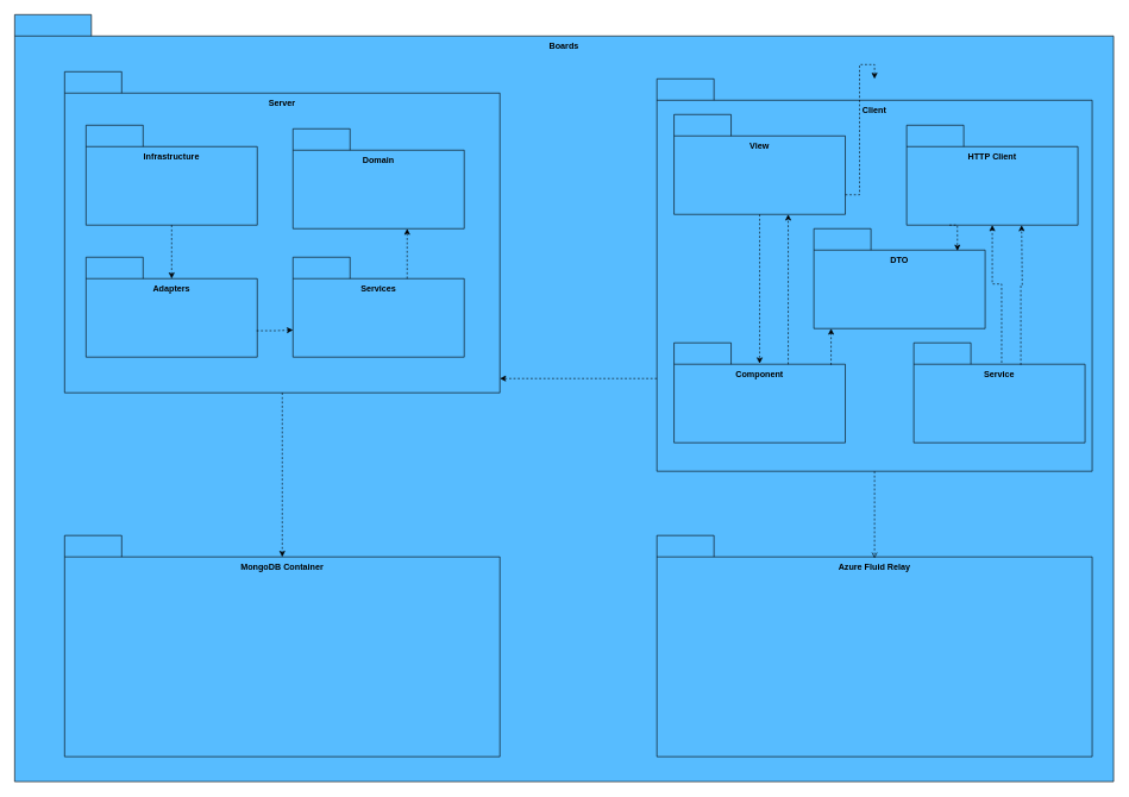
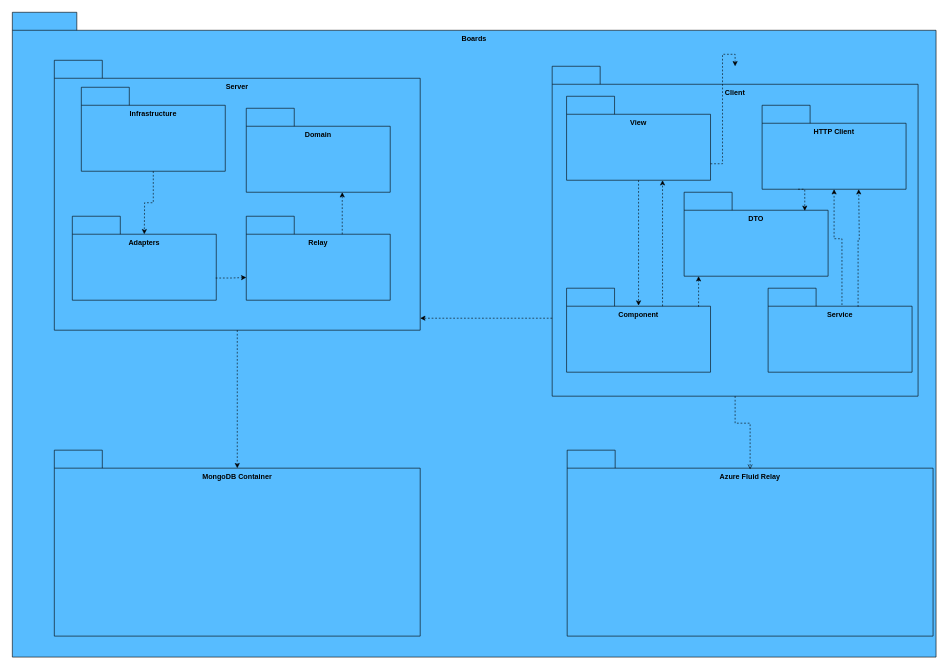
  <mxCell id="0" />
  <mxCell id="1" parent="0" />
  <mxCell id="2" value="Boards" style="shape=folder;fontStyle=1;tabWidth=80;tabHeight=30;tabPosition=left;html=1;boundedLbl=1;whiteSpace=wrap;fillColor=#57BCFF;verticalAlign=top;" vertex="1" parent="1"><mxGeometry x="20" y="20" width="1540" height="1075" as="geometry" /></mxCell>
  <mxCell id="3" value="Server" style="shape=folder;fontStyle=1;tabWidth=80;tabHeight=30;tabPosition=left;html=1;boundedLbl=1;whiteSpace=wrap;fillColor=#57BCFF;verticalAlign=top;" vertex="1" parent="1"><mxGeometry x="90" y="100" width="610" height="450" as="geometry" /></mxCell>
- <mxCell id="4" value="Services" style="shape=folder;fontStyle=1;tabWidth=80;tabHeight=30;tabPosition=left;html=1;boundedLbl=1;whiteSpace=wrap;fillColor=#57BCFF;verticalAlign=top;" vertex="1" parent="1"><mxGeometry y="360" width="240" height="140" as="geometry" x="410" /></mxCell>
+ <mxCell id="4" value="Relay" style="shape=folder;fontStyle=1;tabWidth=80;tabHeight=30;tabPosition=left;html=1;boundedLbl=1;whiteSpace=wrap;fillColor=#57BCFF;verticalAlign=top;" vertex="1" parent="1"><mxGeometry y="360" width="240" height="140" as="geometry" x="410" /></mxCell>
  <mxCell id="5" value="MongoDB Container" style="shape=folder;fontStyle=1;tabWidth=80;tabHeight=30;tabPosition=left;html=1;boundedLbl=1;whiteSpace=wrap;fillColor=#57BCFF;verticalAlign=top;" vertex="1" parent="1"><mxGeometry x="90" y="750" width="610" height="310" as="geometry" /></mxCell>
  <mxCell id="6" value="Client" style="shape=folder;fontStyle=1;tabWidth=80;tabHeight=30;tabPosition=left;html=1;boundedLbl=1;whiteSpace=wrap;fillColor=#57BCFF;verticalAlign=top;" vertex="1" parent="1"><mxGeometry x="920" y="110" width="610" height="550" as="geometry" /></mxCell>
  <mxCell id="7" value="View" style="shape=folder;fontStyle=1;tabWidth=80;tabHeight=30;tabPosition=left;html=1;boundedLbl=1;whiteSpace=wrap;fillColor=#57BCFF;verticalAlign=top;" vertex="1" parent="1"><mxGeometry x="944" y="160" width="240" height="140" as="geometry" /></mxCell>
  <mxCell id="8" value="HTTP Client" style="shape=folder;fontStyle=1;tabWidth=80;tabHeight=30;tabPosition=left;html=1;boundedLbl=1;whiteSpace=wrap;fillColor=#57BCFF;verticalAlign=top;" vertex="1" parent="1"><mxGeometry x="1270" y="175" width="240" height="140" as="geometry" /></mxCell>
  <mxCell id="9" value="Service" style="shape=folder;fontStyle=1;tabWidth=80;tabHeight=30;tabPosition=left;html=1;boundedLbl=1;whiteSpace=wrap;fillColor=#57BCFF;verticalAlign=top;" vertex="1" parent="1"><mxGeometry x="1280" y="480" width="240" height="140" as="geometry" /></mxCell>
  <mxCell id="10" value="Component" style="shape=folder;fontStyle=1;tabWidth=80;tabHeight=30;tabPosition=left;html=1;boundedLbl=1;whiteSpace=wrap;fillColor=#57BCFF;verticalAlign=top;" vertex="1" parent="1"><mxGeometry x="944" y="480" width="240" height="140" as="geometry" /></mxCell>
  <mxCell id="11" value="DTO" style="shape=folder;fontStyle=1;tabWidth=80;tabHeight=30;tabPosition=left;html=1;boundedLbl=1;whiteSpace=wrap;fillColor=#57BCFF;verticalAlign=top;" vertex="1" parent="1"><mxGeometry x="1140" y="320" width="240" height="140" as="geometry" /></mxCell>
- <mxCell id="12" value="Azure Fluid Relay" style="shape=folder;fontStyle=1;tabWidth=80;tabHeight=30;tabPosition=left;html=1;boundedLbl=1;whiteSpace=wrap;fillColor=#57BCFF;verticalAlign=top;" vertex="1" parent="1"><mxGeometry x="920" y="750" width="610" height="310" as="geometry" /></mxCell>
+ <mxCell id="12" value="Azure Fluid Relay" style="shape=folder;fontStyle=1;tabWidth=80;tabHeight=30;tabPosition=left;html=1;boundedLbl=1;whiteSpace=wrap;fillColor=#57BCFF;verticalAlign=top;" vertex="1" parent="1"><mxGeometry x="945" y="750" width="610" height="310" as="geometry" /></mxCell>
  <mxCell id="13" value="Domain" style="shape=folder;fontStyle=1;tabWidth=80;tabHeight=30;tabPosition=left;html=1;boundedLbl=1;whiteSpace=wrap;fillColor=#57BCFF;verticalAlign=top;" vertex="1" parent="1"><mxGeometry y="180" width="240" height="140" as="geometry" x="410" /></mxCell>
  <mxCell id="14" value="Adapters" style="shape=folder;fontStyle=1;tabWidth=80;tabHeight=30;tabPosition=left;html=1;boundedLbl=1;whiteSpace=wrap;fillColor=#57BCFF;verticalAlign=top;" vertex="1" parent="1"><mxGeometry x="120" y="360" width="240" height="140" as="geometry" /></mxCell>
- <mxCell id="15" value="Infrastructure" style="shape=folder;fontStyle=1;tabWidth=80;tabHeight=30;tabPosition=left;html=1;boundedLbl=1;whiteSpace=wrap;fillColor=#57BCFF;verticalAlign=top;" vertex="1" parent="1"><mxGeometry x="120" y="175" width="240" height="140" as="geometry" /></mxCell>
+ <mxCell id="15" value="Infrastructure" style="shape=folder;fontStyle=1;tabWidth=80;tabHeight=30;tabPosition=left;html=1;boundedLbl=1;whiteSpace=wrap;fillColor=#57BCFF;verticalAlign=top;" vertex="1" parent="1"><mxGeometry x="135" y="145" width="240" height="140" as="geometry" /></mxCell>
  <mxCell id="16" style="edgeStyle=orthogonalEdgeStyle;rounded=0;orthogonalLoop=1;jettySize=auto;html=1;exitX=0.5;exitY=1;exitDx=0;exitDy=0;exitPerimeter=0;dashed=1;" edge="1" parent="1" source="15"><mxGeometry relative="1" as="geometry"><mxPoint x="240" y="390" as="targetPoint" /></mxGeometry></mxCell>
  <mxCell id="17" style="edgeStyle=orthogonalEdgeStyle;rounded=0;orthogonalLoop=1;jettySize=auto;html=1;exitX=0.996;exitY=0.736;exitDx=0;exitDy=0;exitPerimeter=0;entryX=0;entryY=0.729;entryDx=0;entryDy=0;entryPerimeter=0;dashed=1;" edge="1" parent="1" source="14" target="4"><mxGeometry relative="1" as="geometry" /></mxCell>
  <mxCell id="18" style="edgeStyle=orthogonalEdgeStyle;rounded=0;orthogonalLoop=1;jettySize=auto;html=1;exitX=0;exitY=0;exitDx=160;exitDy=30;exitPerimeter=0;dashed=1;" edge="1" parent="1"><mxGeometry relative="1" as="geometry"><mxPoint x="570" y="390" as="sourcePoint" /><mxPoint x="570" y="320" as="targetPoint" /></mxGeometry></mxCell>
  <mxCell id="19" style="edgeStyle=orthogonalEdgeStyle;rounded=0;orthogonalLoop=1;jettySize=auto;html=1;exitX=0.5;exitY=1;exitDx=0;exitDy=0;exitPerimeter=0;entryX=0.5;entryY=0.097;entryDx=0;entryDy=0;entryPerimeter=0;dashed=1;" edge="1" parent="1" source="3" target="5"><mxGeometry relative="1" as="geometry" /></mxCell>
  <mxCell id="20" style="edgeStyle=orthogonalEdgeStyle;rounded=0;orthogonalLoop=1;jettySize=auto;html=1;exitX=0.5;exitY=1;exitDx=0;exitDy=0;exitPerimeter=0;entryX=0.5;entryY=0.103;entryDx=0;entryDy=0;entryPerimeter=0;dashed=1;endArrow=open;" edge="1" parent="1" source="6" target="12"><mxGeometry relative="1" as="geometry" /></mxCell>
  <mxCell id="21" style="edgeStyle=orthogonalEdgeStyle;rounded=0;orthogonalLoop=1;jettySize=auto;html=1;exitX=0;exitY=0;exitDx=0;exitDy=420;exitPerimeter=0;dashed=1;" edge="1" parent="1" source="6"><mxGeometry relative="1" as="geometry"><mxPoint x="700" y="530" as="targetPoint" /></mxGeometry></mxCell>
  <mxCell id="22" style="edgeStyle=orthogonalEdgeStyle;rounded=0;orthogonalLoop=1;jettySize=auto;html=1;exitX=0;exitY=0;exitDx=240;exitDy=112.5;exitPerimeter=0;dashed=1;" edge="1" parent="1" source="7" target="6"><mxGeometry relative="1" as="geometry" /></mxCell>
  <mxCell id="23" style="edgeStyle=orthogonalEdgeStyle;rounded=0;orthogonalLoop=1;jettySize=auto;html=1;exitX=0.25;exitY=1;exitDx=0;exitDy=0;exitPerimeter=0;entryX=0.838;entryY=0.221;entryDx=0;entryDy=0;entryPerimeter=0;dashed=1;" edge="1" parent="1" source="8" target="11"><mxGeometry relative="1" as="geometry" /></mxCell>
  <mxCell id="24" style="edgeStyle=orthogonalEdgeStyle;rounded=0;orthogonalLoop=1;jettySize=auto;html=1;dashed=1;exitX=0.917;exitY=0.221;exitDx=0;exitDy=0;exitPerimeter=0;" edge="1" parent="1" source="10"><mxGeometry relative="1" as="geometry"><mxPoint x="1164" y="500" as="sourcePoint" /><mxPoint x="1164" y="460" as="targetPoint" /></mxGeometry></mxCell>
  <mxCell id="25" style="edgeStyle=orthogonalEdgeStyle;rounded=0;orthogonalLoop=1;jettySize=auto;html=1;exitX=0.513;exitY=0.2;exitDx=0;exitDy=0;exitPerimeter=0;dashed=1;" edge="1" parent="1" source="9" target="8"><mxGeometry relative="1" as="geometry" /></mxCell>
  <mxCell id="26" style="edgeStyle=orthogonalEdgeStyle;rounded=0;orthogonalLoop=1;jettySize=auto;html=1;exitX=0.5;exitY=1;exitDx=0;exitDy=0;exitPerimeter=0;entryX=0.5;entryY=0.207;entryDx=0;entryDy=0;entryPerimeter=0;dashed=1;" edge="1" parent="1" source="7" target="10"><mxGeometry relative="1" as="geometry" /></mxCell>
  <mxCell id="27" style="edgeStyle=orthogonalEdgeStyle;rounded=0;orthogonalLoop=1;jettySize=auto;html=1;exitX=0;exitY=0;exitDx=160;exitDy=30;exitPerimeter=0;dashed=1;" edge="1" parent="1" source="10"><mxGeometry relative="1" as="geometry"><mxPoint x="1104" y="300" as="targetPoint" /></mxGeometry></mxCell>
  <mxCell id="28" style="edgeStyle=orthogonalEdgeStyle;rounded=0;orthogonalLoop=1;jettySize=auto;html=1;dashed=1;entryX=0.671;entryY=1.029;entryDx=0;entryDy=0;entryPerimeter=0;exitX=0;exitY=0;exitDx=160;exitDy=30;exitPerimeter=0;" edge="1" parent="1"><mxGeometry relative="1" as="geometry"><mxPoint x="1430" y="510.94" as="sourcePoint" /><mxPoint x="1431.04" y="315" as="targetPoint" /><Array as="points"><mxPoint x="1430" y="398.94" /><mxPoint x="1432" y="398.94" /></Array></mxGeometry></mxCell>
